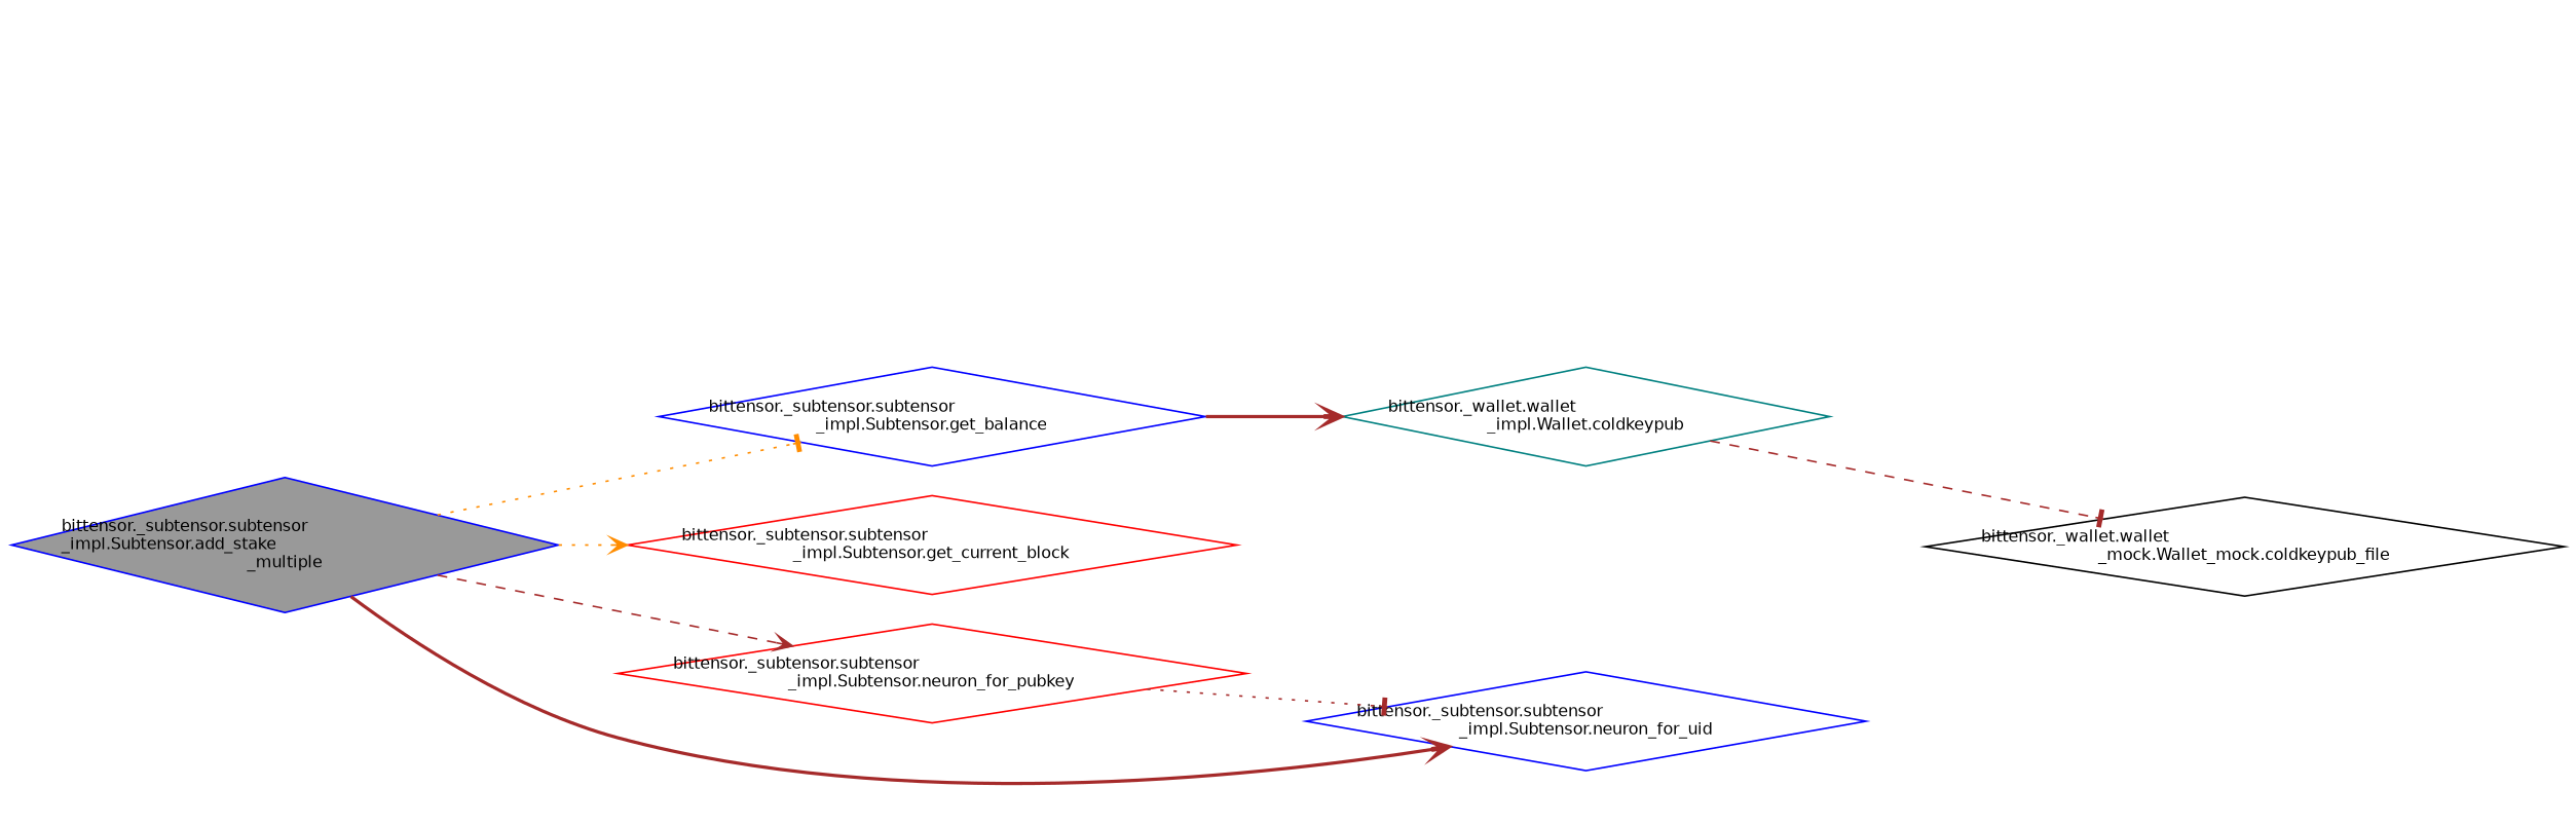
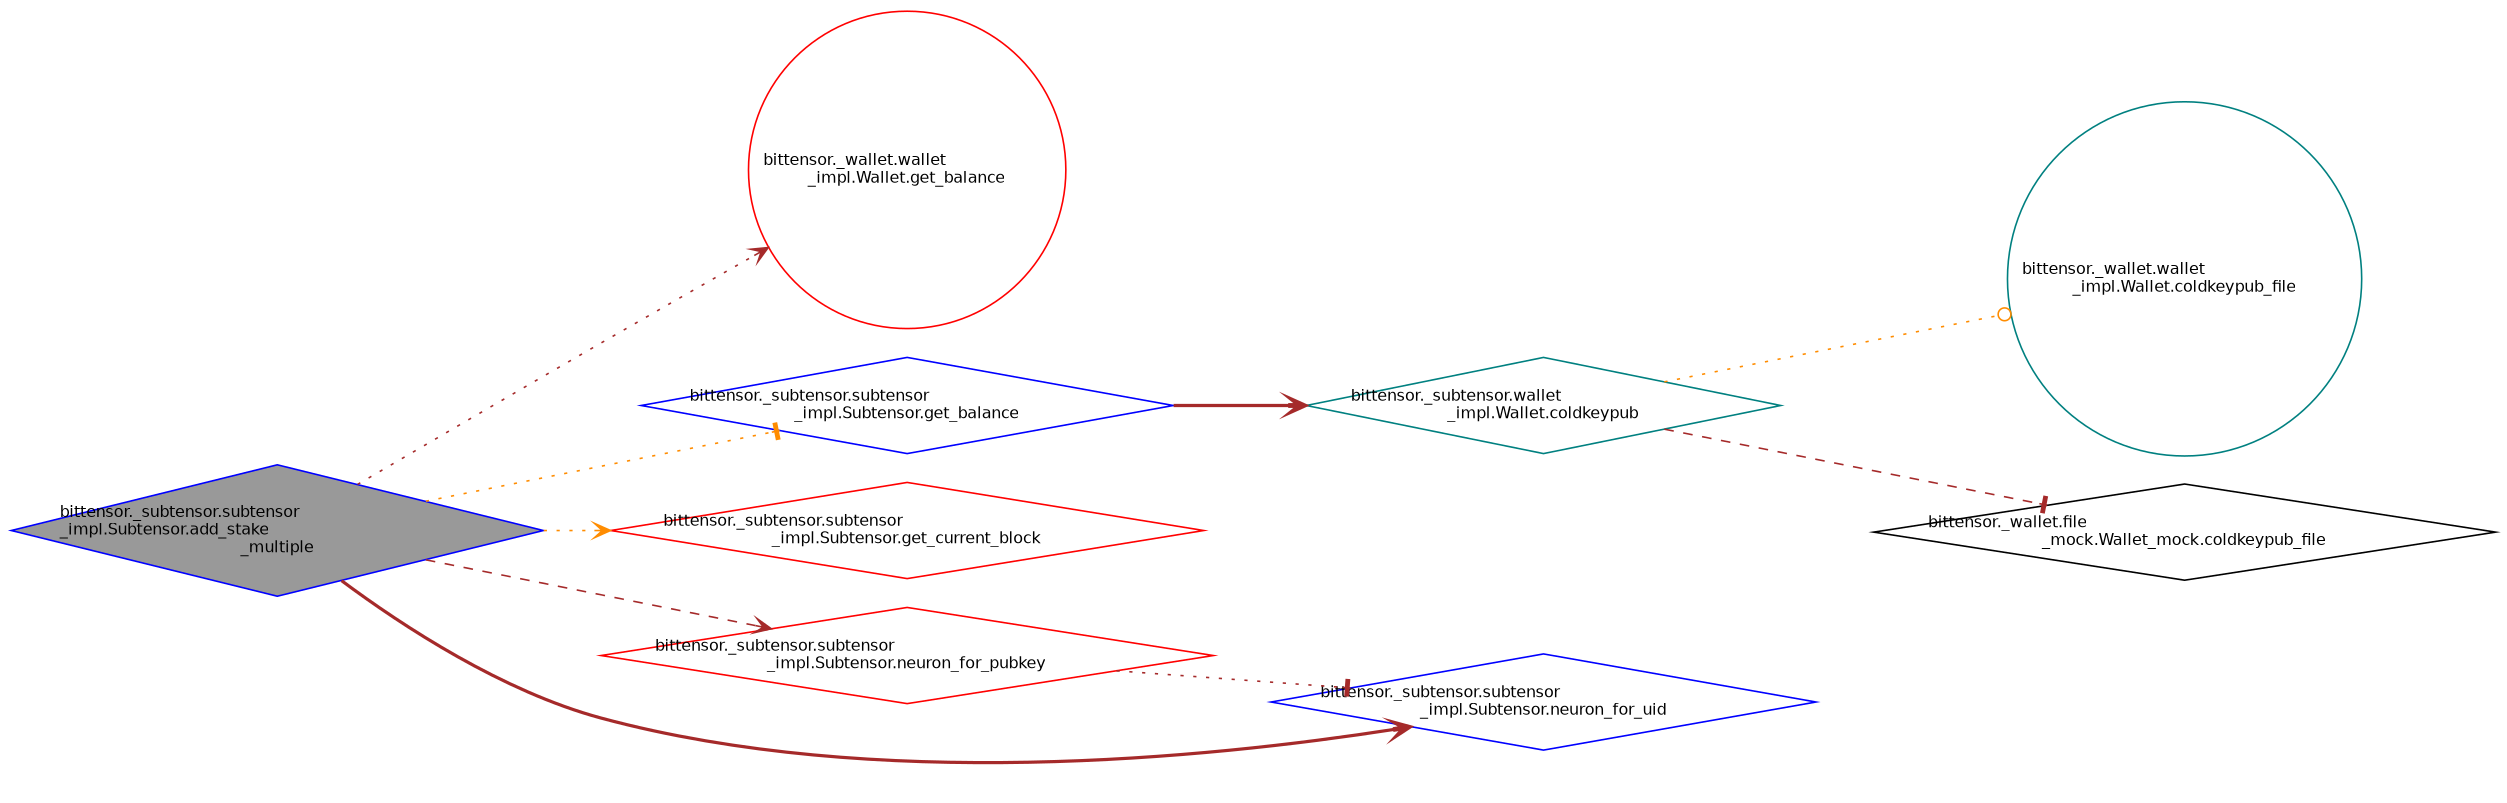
  digraph {
    rankdir=LR
    node [color=blue fillcolor=white fontname=Helvetica fontsize=10 shape=diamond style=filled]
    edge [arrowhead=vee color=brown fontname=Helvetica fontsize=10 labelfontname=Helvetica labelfontsize=10 style=dotted]
    n1 [fillcolor=grey60 fontcolor=black height=0.2 label="bittensor._subtensor.subtensor\l_impl.Subtensor.add_stake\l_multiple" width=0.4]
+   n2 [color=red height=0.2 label="bittensor._wallet.wallet\l_impl.Wallet.get_balance" shape=circle width=0.4]
    n3 [height=0.2 label="bittensor._subtensor.subtensor\l_impl.Subtensor.get_balance" width=0.4]
    n4 [color=red height=0.2 label="bittensor._subtensor.subtensor\l_impl.Subtensor.get_current_block" width=0.4]
    n5 [color=red height=0.2 label="bittensor._subtensor.subtensor\l_impl.Subtensor.neuron_for_pubkey" width=0.4]
    n6 [height=0.2 label="bittensor._subtensor.subtensor\l_impl.Subtensor.neuron_for_uid" width=0.4]
-   n7 [color=teal height=0.2 label="bittensor._wallet.wallet\l_impl.Wallet.coldkeypub" width=0.4]
-   n9 [color=black height=0.2 label="bittensor._wallet.wallet\l_mock.Wallet_mock.coldkeypub_file" width=0.4]
+   n7 [color=teal height=0.2 label="bittensor._subtensor.wallet\l_impl.Wallet.coldkeypub" width=0.4]
+   n8 [color=teal height=0.2 label="bittensor._wallet.wallet\l_impl.Wallet.coldkeypub_file" shape=circle width=0.4]
+   n9 [color=black height=0.2 label="bittensor._wallet.file\l_mock.Wallet_mock.coldkeypub_file" width=0.4]
+   n1 -> n2
    n1 -> n3 [arrowhead=tee color=darkorange]
    n1 -> n4 [color=darkorange]
    n1 -> n5 [style=dashed]
    n1 -> n6 [style=bold]
    n3 -> n7 [style=bold]
    n5 -> n6 [arrowhead=tee]
+   n7 -> n8 [arrowhead=odot color=darkorange]
    n7 -> n9 [arrowhead=tee style=dashed]
  }
